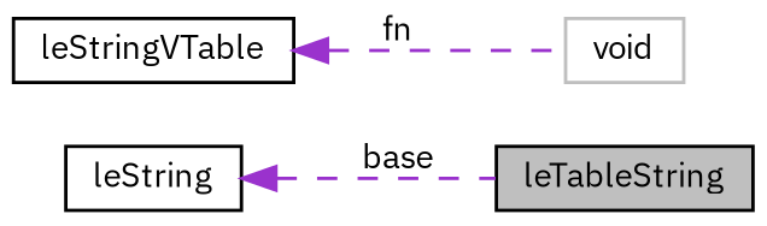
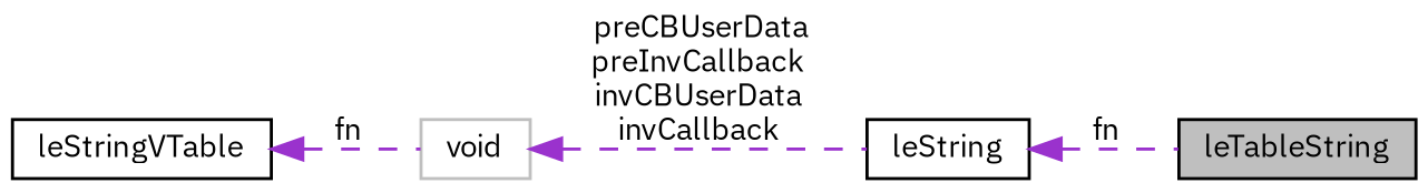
  digraph {
    fontname="IBM Plex Sans"
    rankdir=LR
    node [color=black fillcolor=white fontname="IBM Plex Sans" fontsize=10 shape=record style=filled]
    edge [color=darkorchid3 dir=back fontname="IBM Plex Sans" fontsize=10 labelfontname=Helvetica labelfontsize=10 style=dashed]
    n1 [fillcolor=grey75 fontcolor=black height=0.2 label=leTableString width=0.4]
    n2 [height=0.2 label=leString width=0.4]
    n3 [color=grey75 height=0.2 label=void width=0.4]
    n4 [height=0.2 label=leStringVTable width=0.4]
-   n2 -> n1 [label=" base"]
+   n2 -> n1 [label=" fn"]
+   n3 -> n2 [label=" preCBUserData\npreInvCallback\ninvCBUserData\ninvCallback"]
    n4 -> n3 [label=" fn"]
  }
